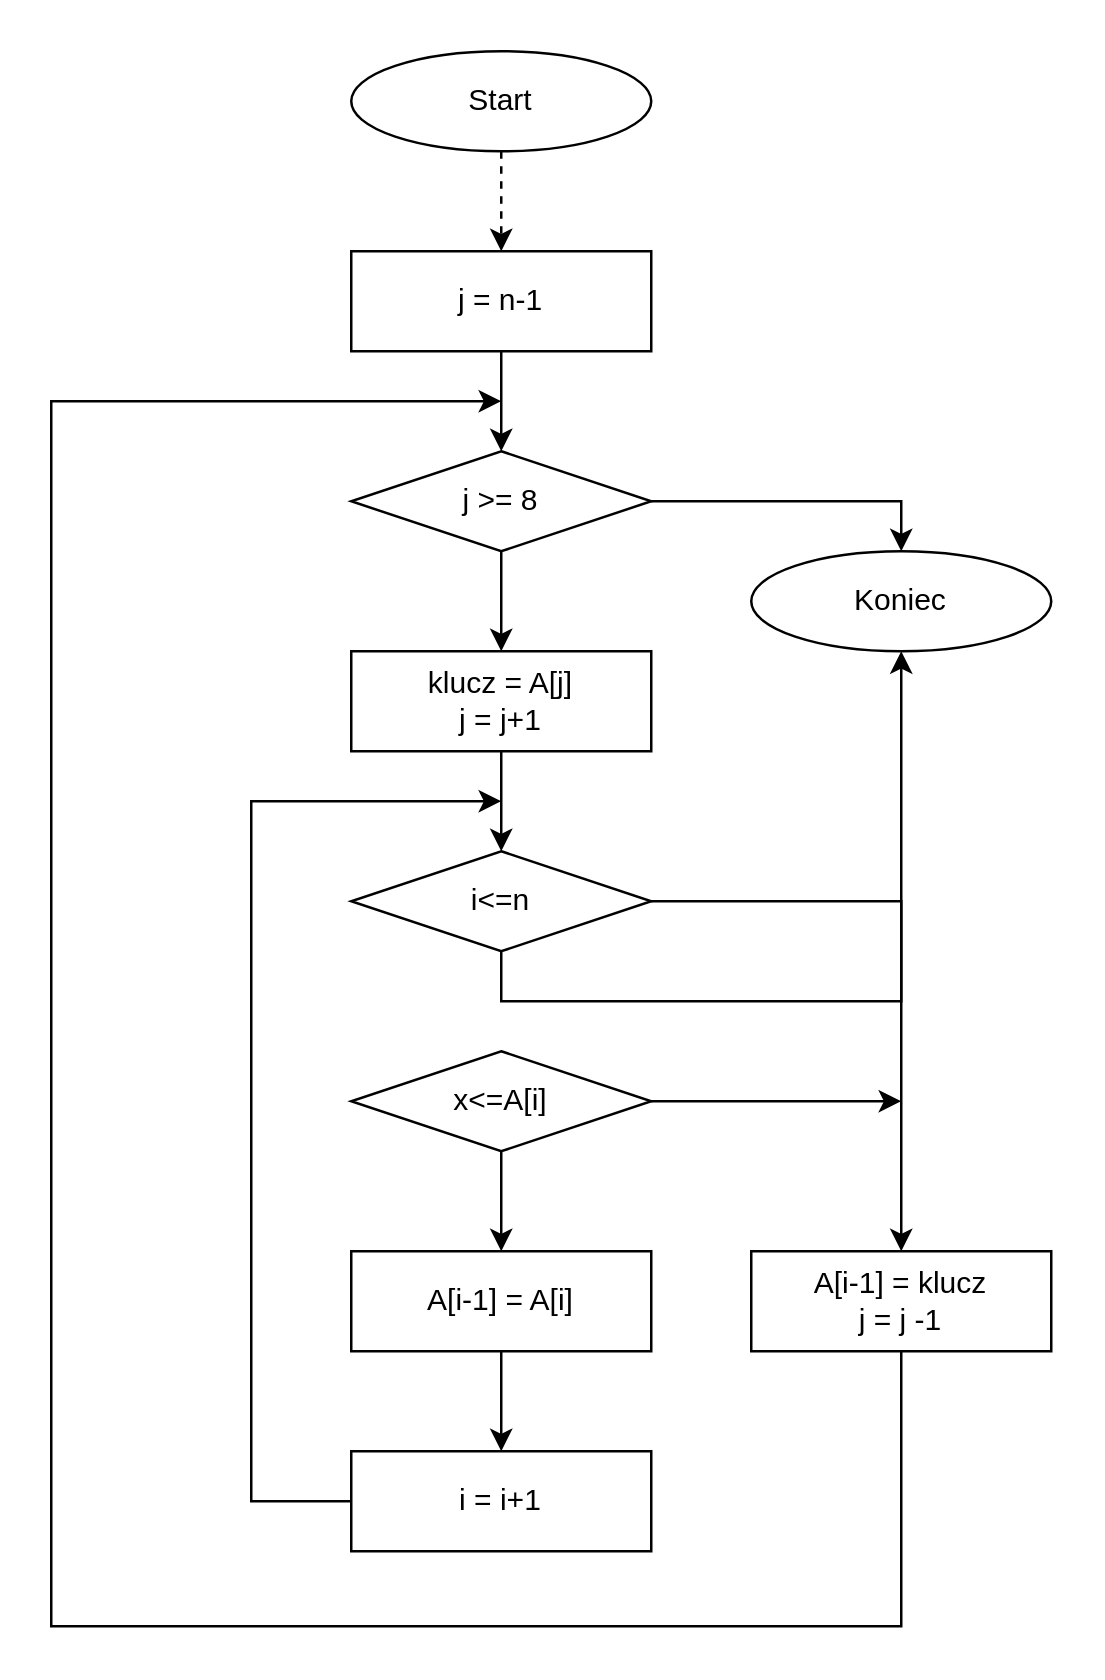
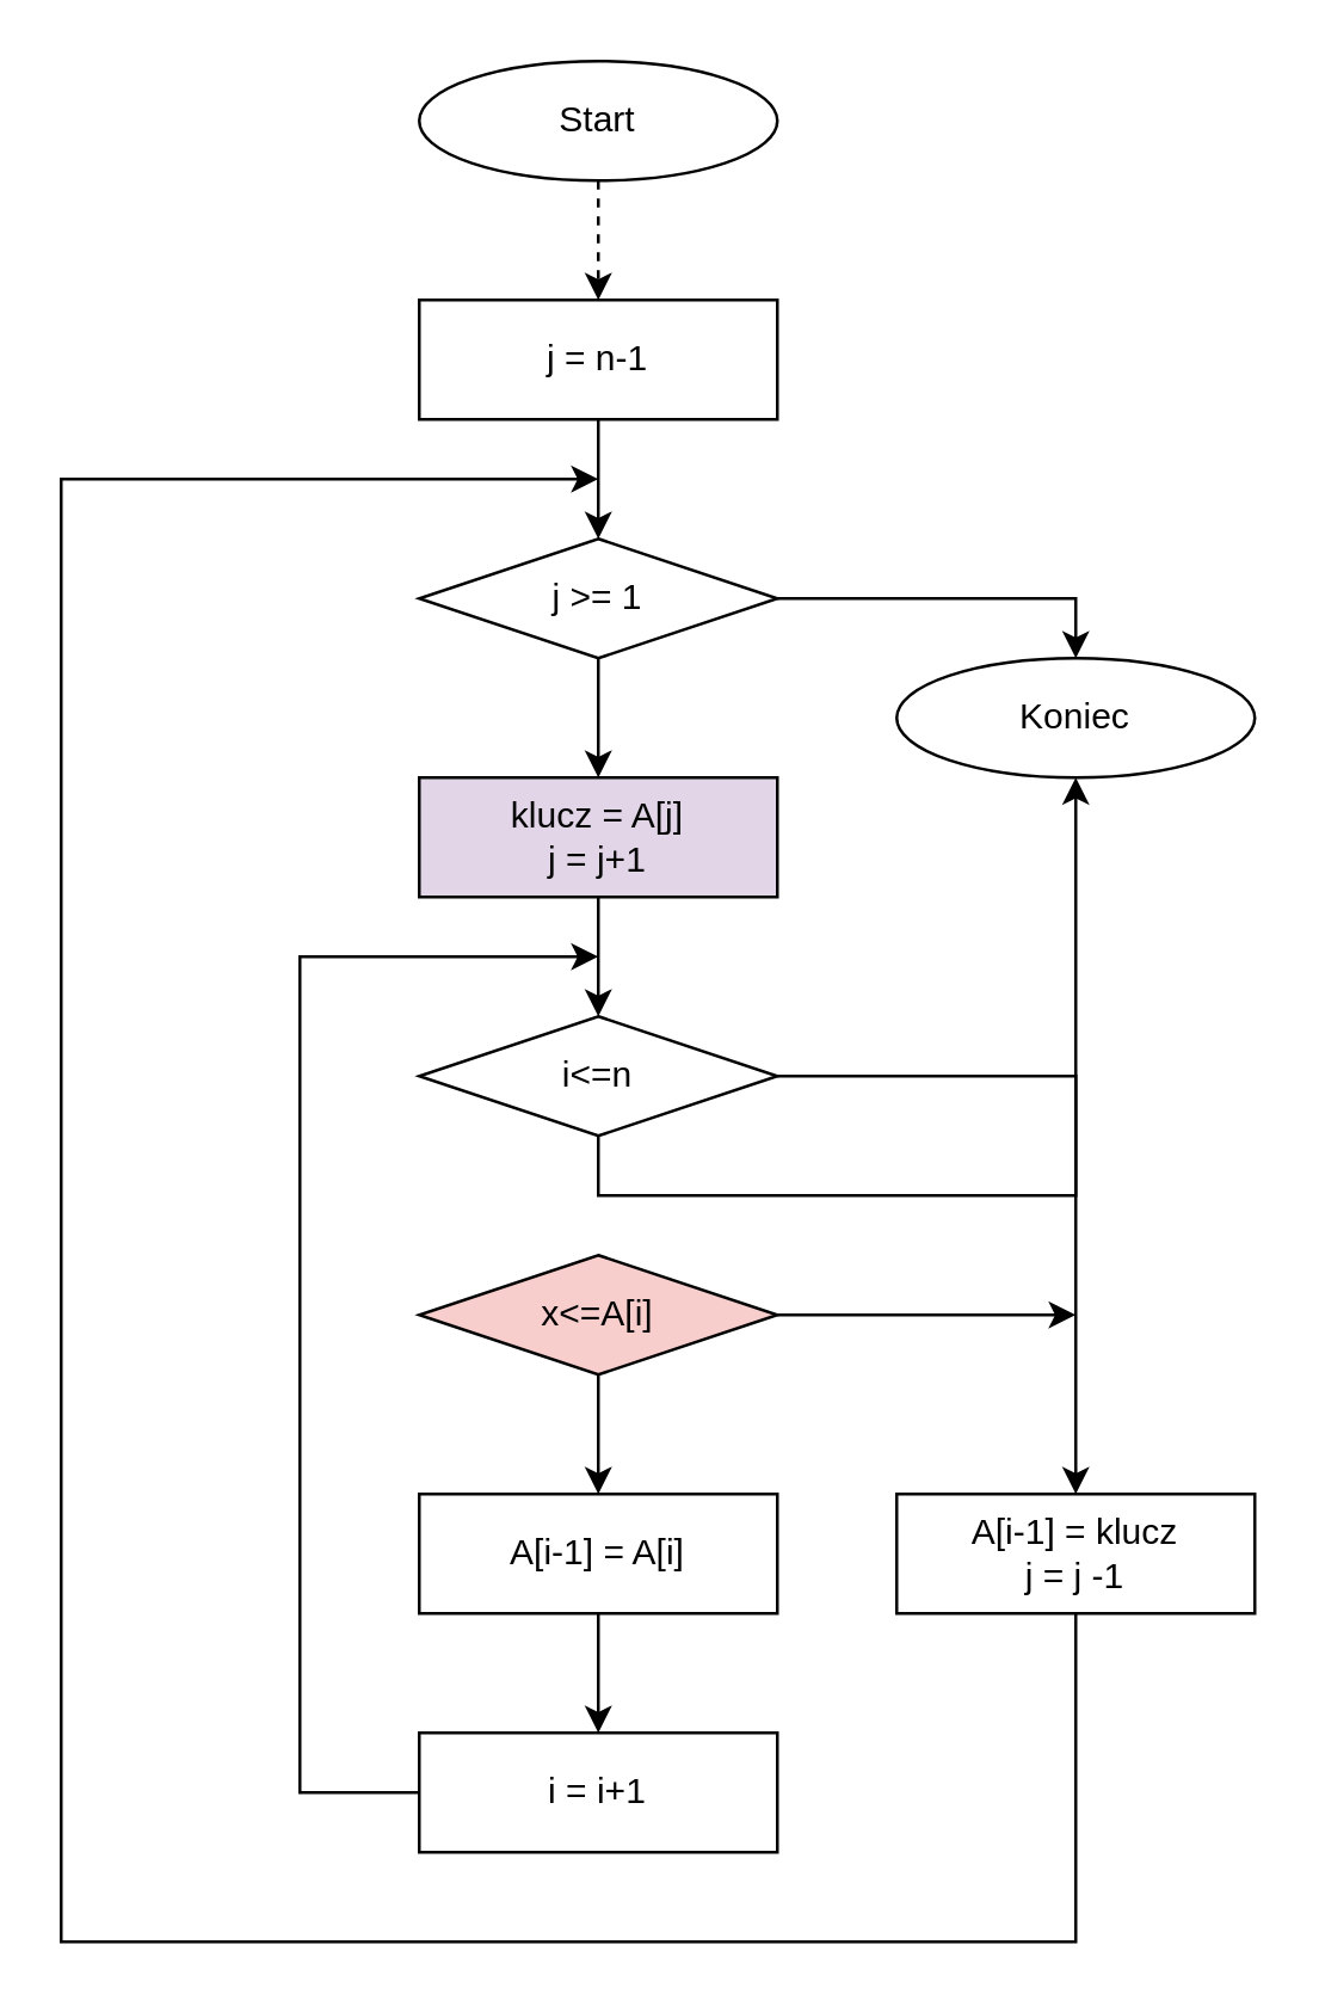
  <mxCell id="0" />
  <mxCell id="1" parent="0" />
  <mxCell id="2" style="edgeStyle=orthogonalEdgeStyle;rounded=0;orthogonalLoop=1;jettySize=auto;html=1;exitX=0.5;exitY=1;exitDx=0;exitDy=0;entryX=0.5;entryY=0;entryDx=0;entryDy=0;dashed=1;" edge="1" parent="1" source="3" target="6"><mxGeometry relative="1" as="geometry" /></mxCell>
  <mxCell id="3" value="Start" style="ellipse;whiteSpace=wrap;html=1;" vertex="1" parent="1"><mxGeometry x="140" y="20" width="120" height="40" as="geometry" /></mxCell>
  <mxCell id="4" style="edgeStyle=orthogonalEdgeStyle;rounded=0;orthogonalLoop=1;jettySize=auto;html=1;exitX=0.5;exitY=1;exitDx=0;exitDy=0;" edge="1" parent="1" source="6" target="8"><mxGeometry relative="1" as="geometry" /></mxCell>
  <mxCell id="5" style="edgeStyle=orthogonalEdgeStyle;rounded=0;orthogonalLoop=1;jettySize=auto;html=1;entryX=0.5;entryY=0;entryDx=0;entryDy=0;exitX=1;exitY=0.5;exitDx=0;exitDy=0;" edge="1" parent="1" source="8" target="9"><mxGeometry relative="1" as="geometry"><mxPoint x="320" y="120" as="sourcePoint" /></mxGeometry></mxCell>
  <mxCell id="6" value="j = n-1" style="rounded=0;whiteSpace=wrap;html=1;" vertex="1" parent="1"><mxGeometry x="140" y="100" width="120" height="40" as="geometry" /></mxCell>
  <mxCell id="7" style="edgeStyle=orthogonalEdgeStyle;rounded=0;orthogonalLoop=1;jettySize=auto;html=1;exitX=0.5;exitY=1;exitDx=0;exitDy=0;entryX=0.5;entryY=0;entryDx=0;entryDy=0;" edge="1" parent="1" source="8" target="11"><mxGeometry relative="1" as="geometry" /></mxCell>
- <mxCell id="8" value="j &amp;gt;= 8" style="rhombus;whiteSpace=wrap;html=1;" vertex="1" parent="1"><mxGeometry x="140" y="180" width="120" height="40" as="geometry" /></mxCell>
+ <mxCell id="8" value="j &amp;gt;= 1" style="rhombus;whiteSpace=wrap;html=1;" vertex="1" parent="1"><mxGeometry x="140" y="180" width="120" height="40" as="geometry" /></mxCell>
  <mxCell id="9" value="Koniec" style="ellipse;whiteSpace=wrap;html=1;" vertex="1" parent="1"><mxGeometry x="300" y="220" width="120" height="40" as="geometry" /></mxCell>
  <mxCell id="10" style="edgeStyle=orthogonalEdgeStyle;rounded=0;orthogonalLoop=1;jettySize=auto;html=1;exitX=0.5;exitY=1;exitDx=0;exitDy=0;entryX=0.5;entryY=0;entryDx=0;entryDy=0;" edge="1" parent="1" source="11" target="14"><mxGeometry relative="1" as="geometry"><Array as="points"><mxPoint x="200" y="320" /><mxPoint x="200" y="320" /></Array></mxGeometry></mxCell>
- <mxCell id="11" value="&lt;div&gt;klucz = A[j]&lt;/div&gt;&lt;div&gt;j = j+1&lt;br&gt;&lt;/div&gt;" style="rounded=0;whiteSpace=wrap;html=1;" vertex="1" parent="1"><mxGeometry x="140" y="260" width="120" height="40" as="geometry" /></mxCell>
+ <mxCell id="11" value="&lt;div&gt;klucz = A[j]&lt;/div&gt;&lt;div&gt;j = j+1&lt;br&gt;&lt;/div&gt;" style="rounded=0;whiteSpace=wrap;html=1;fillColor=#e1d5e7;" vertex="1" parent="1"><mxGeometry x="140" y="260" width="120" height="40" as="geometry" /></mxCell>
  <mxCell id="12" style="edgeStyle=orthogonalEdgeStyle;rounded=0;orthogonalLoop=1;jettySize=auto;html=1;exitX=0.5;exitY=1;exitDx=0;exitDy=0;" edge="1" parent="1" source="14" target="9"><mxGeometry relative="1" as="geometry" /></mxCell>
  <mxCell id="13" style="edgeStyle=orthogonalEdgeStyle;rounded=0;orthogonalLoop=1;jettySize=auto;html=1;entryX=0.5;entryY=0;entryDx=0;entryDy=0;" edge="1" parent="1" source="14" target="23"><mxGeometry relative="1" as="geometry" /></mxCell>
  <mxCell id="14" value="i&amp;lt;=n" style="rhombus;whiteSpace=wrap;html=1;" vertex="1" parent="1"><mxGeometry x="140" y="340" width="120" height="40" as="geometry" /></mxCell>
  <mxCell id="15" style="edgeStyle=orthogonalEdgeStyle;rounded=0;orthogonalLoop=1;jettySize=auto;html=1;exitX=0.5;exitY=1;exitDx=0;exitDy=0;entryX=0.5;entryY=0;entryDx=0;entryDy=0;" edge="1" parent="1" source="17" target="19"><mxGeometry relative="1" as="geometry" /></mxCell>
  <mxCell id="16" style="edgeStyle=orthogonalEdgeStyle;rounded=0;orthogonalLoop=1;jettySize=auto;html=1;" edge="1" parent="1" source="17"><mxGeometry relative="1" as="geometry"><mxPoint x="360" y="440" as="targetPoint" /></mxGeometry></mxCell>
- <mxCell id="17" value="x&amp;lt;=A[i]" style="rhombus;whiteSpace=wrap;html=1;" vertex="1" parent="1"><mxGeometry x="140" y="420" width="120" height="40" as="geometry" /></mxCell>
+ <mxCell id="17" value="x&amp;lt;=A[i]" style="rhombus;whiteSpace=wrap;html=1;fillColor=#f8cecc;" vertex="1" parent="1"><mxGeometry x="140" y="420" width="120" height="40" as="geometry" /></mxCell>
  <mxCell id="18" style="edgeStyle=orthogonalEdgeStyle;rounded=0;orthogonalLoop=1;jettySize=auto;html=1;exitX=0.5;exitY=1;exitDx=0;exitDy=0;entryX=0.5;entryY=0;entryDx=0;entryDy=0;" edge="1" parent="1" source="19" target="21"><mxGeometry relative="1" as="geometry" /></mxCell>
  <mxCell id="19" value="A[i-1] = A[i]" style="rounded=0;whiteSpace=wrap;html=1;" vertex="1" parent="1"><mxGeometry x="140" y="500" width="120" height="40" as="geometry" /></mxCell>
  <mxCell id="20" style="edgeStyle=orthogonalEdgeStyle;rounded=0;orthogonalLoop=1;jettySize=auto;html=1;" edge="1" parent="1" source="21"><mxGeometry relative="1" as="geometry"><mxPoint x="200" y="320" as="targetPoint" /><Array as="points"><mxPoint x="100" y="600" /><mxPoint x="100" y="320" /></Array></mxGeometry></mxCell>
  <mxCell id="21" value="i = i+1" style="rounded=0;whiteSpace=wrap;html=1;" vertex="1" parent="1"><mxGeometry x="140" y="580" width="120" height="40" as="geometry" /></mxCell>
  <mxCell id="22" style="edgeStyle=orthogonalEdgeStyle;rounded=0;orthogonalLoop=1;jettySize=auto;html=1;" edge="1" parent="1" source="23"><mxGeometry relative="1" as="geometry"><mxPoint x="200" y="160" as="targetPoint" /><Array as="points"><mxPoint x="360" y="650" /><mxPoint x="20" y="650" /><mxPoint x="20" y="160" /></Array></mxGeometry></mxCell>
  <mxCell id="23" value="&lt;div&gt;A[i-1] = klucz&lt;/div&gt;&lt;div&gt;j = j -1&lt;br&gt;&lt;/div&gt;" style="rounded=0;whiteSpace=wrap;html=1;" vertex="1" parent="1"><mxGeometry x="300" y="500" width="120" height="40" as="geometry" /></mxCell>
